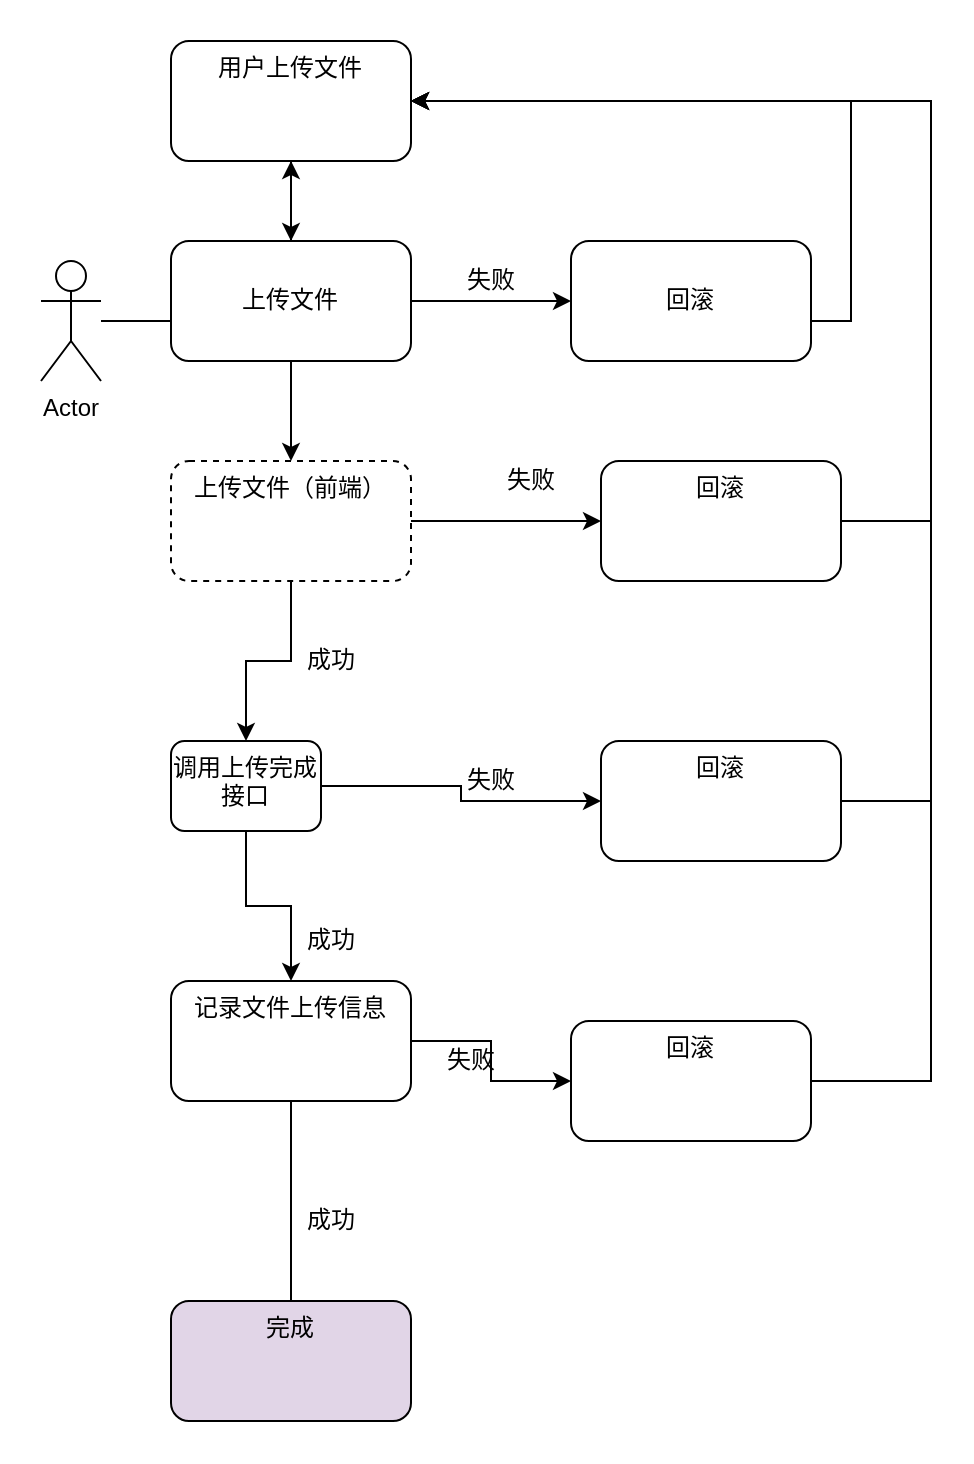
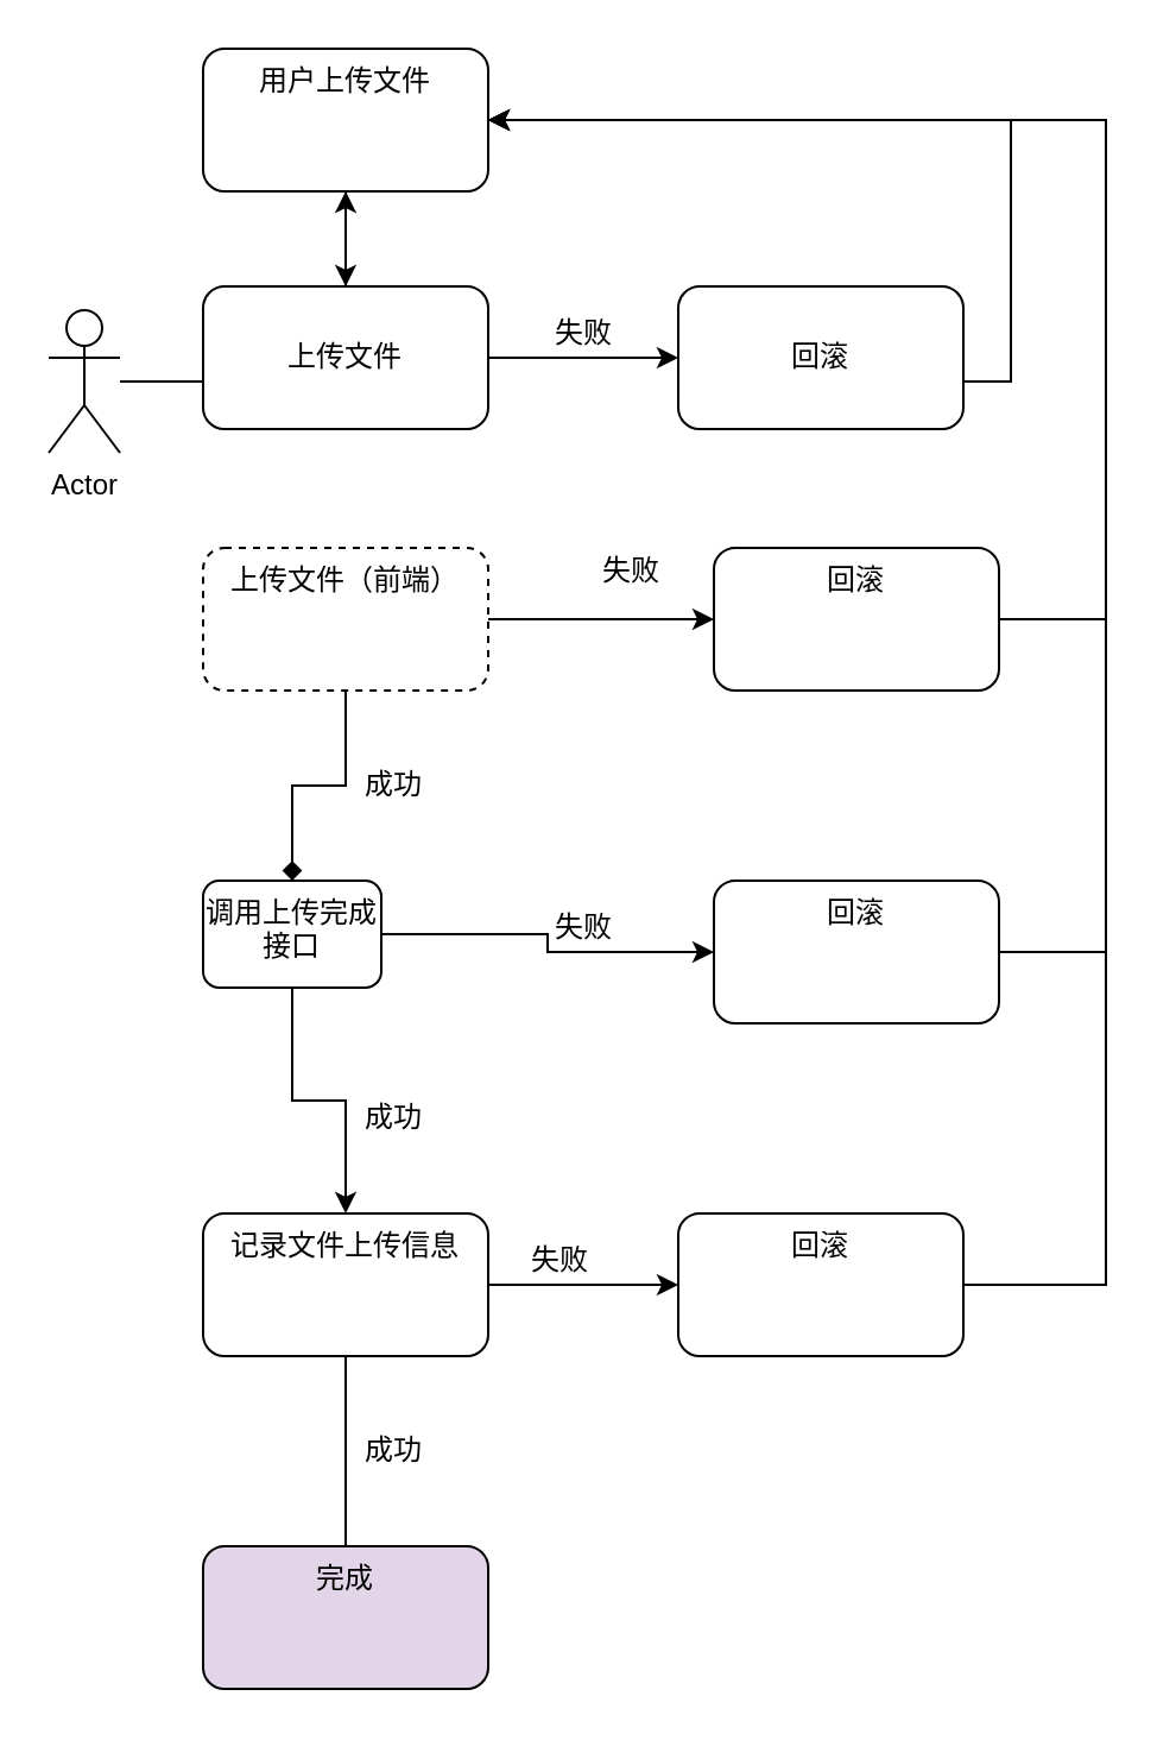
  <mxCell id="0" />
  <mxCell id="1" parent="0" />
  <mxCell id="2" value="" style="edgeStyle=orthogonalEdgeStyle;rounded=0;orthogonalLoop=1;jettySize=auto;html=1;" edge="1" parent="1" source="3" target="5"><mxGeometry relative="1" as="geometry" /></mxCell>
  <mxCell id="3" value="Actor" style="shape=umlActor;verticalLabelPosition=bottom;verticalAlign=top;html=1;outlineConnect=0;" vertex="1" parent="1"><mxGeometry x="20" y="130" width="30" height="60" as="geometry" /></mxCell>
  <mxCell id="4" value="" style="edgeStyle=orthogonalEdgeStyle;rounded=0;orthogonalLoop=1;jettySize=auto;html=1;" edge="1" parent="1" source="5" target="18"><mxGeometry relative="1" as="geometry" /></mxCell>
  <mxCell id="5" value="用户上传文件" style="rounded=1;whiteSpace=wrap;html=1;verticalAlign=top;" vertex="1" parent="1"><mxGeometry x="85" y="20" width="120" height="60" as="geometry" /></mxCell>
  <mxCell id="6" value="" style="edgeStyle=orthogonalEdgeStyle;rounded=0;orthogonalLoop=1;jettySize=auto;html=1;" edge="1" parent="1" source="8" target="9"><mxGeometry relative="1" as="geometry" /></mxCell>
- <mxCell id="7" value="" style="edgeStyle=orthogonalEdgeStyle;rounded=0;orthogonalLoop=1;jettySize=auto;html=1;" edge="1" parent="1" source="8" target="13"><mxGeometry relative="1" as="geometry" /></mxCell>
+ <mxCell id="7" value="" style="edgeStyle=orthogonalEdgeStyle;rounded=0;orthogonalLoop=1;jettySize=auto;html=1;endArrow=diamond;" edge="1" parent="1" source="8" target="13"><mxGeometry relative="1" as="geometry" /></mxCell>
  <mxCell id="8" value="上传文件（前端）" style="whiteSpace=wrap;html=1;verticalAlign=top;rounded=1;dashed=1;" vertex="1" parent="1"><mxGeometry x="85" y="230" width="120" height="60" as="geometry" /></mxCell>
  <mxCell id="9" value="回滚" style="whiteSpace=wrap;html=1;verticalAlign=top;rounded=1;" vertex="1" parent="1"><mxGeometry x="300" y="230" width="120" height="60" as="geometry" /></mxCell>
  <mxCell id="10" value="失败" style="text;html=1;align=center;verticalAlign=middle;resizable=0;points=[];autosize=1;strokeColor=none;fillColor=none;" vertex="1" parent="1"><mxGeometry x="245" y="230" width="40" height="20" as="geometry" /></mxCell>
  <mxCell id="11" value="" style="edgeStyle=orthogonalEdgeStyle;rounded=0;orthogonalLoop=1;jettySize=auto;html=1;" edge="1" parent="1" source="13" target="15"><mxGeometry relative="1" as="geometry" /></mxCell>
  <mxCell id="12" value="" style="edgeStyle=orthogonalEdgeStyle;rounded=0;orthogonalLoop=1;jettySize=auto;html=1;" edge="1" parent="1" source="13" target="25"><mxGeometry relative="1" as="geometry" /></mxCell>
  <mxCell id="13" value="调用上传完成接口" style="whiteSpace=wrap;html=1;verticalAlign=top;rounded=1;" vertex="1" parent="1"><mxGeometry x="85" y="370" width="75" height="45" as="geometry" /></mxCell>
  <mxCell id="14" value="成功" style="text;html=1;align=center;verticalAlign=middle;resizable=0;points=[];autosize=1;strokeColor=none;fillColor=none;" vertex="1" parent="1"><mxGeometry x="145" y="320" width="40" height="20" as="geometry" /></mxCell>
  <mxCell id="15" value="回滚" style="whiteSpace=wrap;html=1;verticalAlign=top;rounded=1;" vertex="1" parent="1"><mxGeometry x="300" y="370" width="120" height="60" as="geometry" /></mxCell>
- <mxCell id="16" value="" style="edgeStyle=orthogonalEdgeStyle;rounded=0;orthogonalLoop=1;jettySize=auto;html=1;" edge="1" parent="1" source="18" target="8"><mxGeometry relative="1" as="geometry" /></mxCell>
  <mxCell id="17" value="" style="edgeStyle=orthogonalEdgeStyle;rounded=0;orthogonalLoop=1;jettySize=auto;html=1;" edge="1" parent="1" source="18" target="19"><mxGeometry relative="1" as="geometry" /></mxCell>
  <mxCell id="18" value="上传文件" style="rounded=1;whiteSpace=wrap;html=1;" vertex="1" parent="1"><mxGeometry x="85" y="120" width="120" height="60" as="geometry" /></mxCell>
  <mxCell id="19" value="回滚" style="whiteSpace=wrap;html=1;rounded=1;" vertex="1" parent="1"><mxGeometry x="285" y="120" width="120" height="60" as="geometry" /></mxCell>
  <mxCell id="20" value="失败" style="text;html=1;align=center;verticalAlign=middle;resizable=0;points=[];autosize=1;strokeColor=none;fillColor=none;" vertex="1" parent="1"><mxGeometry x="225" y="130" width="40" height="20" as="geometry" /></mxCell>
  <mxCell id="21" value="" style="endArrow=classic;html=1;rounded=0;entryX=1;entryY=0.5;entryDx=0;entryDy=0;" edge="1" parent="1" target="5"><mxGeometry width="50" height="50" relative="1" as="geometry"><mxPoint x="405" y="160" as="sourcePoint" /><mxPoint x="425" y="50" as="targetPoint" /><Array as="points"><mxPoint x="425" y="160" /><mxPoint x="425" y="50" /></Array></mxGeometry></mxCell>
  <mxCell id="22" value="失败" style="text;html=1;align=center;verticalAlign=middle;resizable=0;points=[];autosize=1;strokeColor=none;fillColor=none;" vertex="1" parent="1"><mxGeometry x="225" y="380" width="40" height="20" as="geometry" /></mxCell>
  <mxCell id="23" value="" style="edgeStyle=orthogonalEdgeStyle;rounded=0;orthogonalLoop=1;jettySize=auto;html=1;" edge="1" parent="1" source="25" target="27"><mxGeometry relative="1" as="geometry" /></mxCell>
  <mxCell id="24" value="" style="edgeStyle=orthogonalEdgeStyle;rounded=0;orthogonalLoop=1;jettySize=auto;html=1;endArrow=none;" edge="1" parent="1" source="25" target="29"><mxGeometry relative="1" as="geometry" /></mxCell>
- <mxCell id="25" value="记录文件上传信息" style="whiteSpace=wrap;html=1;verticalAlign=top;rounded=1;" vertex="1" parent="1"><mxGeometry x="85" y="490" width="120" height="60" as="geometry" /></mxCell>
+ <mxCell id="25" value="记录文件上传信息" style="whiteSpace=wrap;html=1;verticalAlign=top;rounded=1;" vertex="1" parent="1"><mxGeometry x="85" y="510" width="120" height="60" as="geometry" /></mxCell>
  <mxCell id="26" value="成功" style="text;html=1;align=center;verticalAlign=middle;resizable=0;points=[];autosize=1;strokeColor=none;fillColor=none;" vertex="1" parent="1"><mxGeometry x="145" y="460" width="40" height="20" as="geometry" /></mxCell>
  <mxCell id="27" value="回滚" style="whiteSpace=wrap;html=1;verticalAlign=top;rounded=1;" vertex="1" parent="1"><mxGeometry x="285" y="510" width="120" height="60" as="geometry" /></mxCell>
  <mxCell id="28" value="失败" style="text;html=1;align=center;verticalAlign=middle;resizable=0;points=[];autosize=1;strokeColor=none;fillColor=none;" vertex="1" parent="1"><mxGeometry x="215" y="520" width="40" height="20" as="geometry" /></mxCell>
  <mxCell id="29" value="完成" style="whiteSpace=wrap;html=1;verticalAlign=top;rounded=1;fillColor=#e1d5e7;" vertex="1" parent="1"><mxGeometry x="85" y="650" width="120" height="60" as="geometry" /></mxCell>
  <mxCell id="30" value="成功" style="text;html=1;align=center;verticalAlign=middle;resizable=0;points=[];autosize=1;strokeColor=none;fillColor=none;" vertex="1" parent="1"><mxGeometry x="145" y="600" width="40" height="20" as="geometry" /></mxCell>
  <mxCell id="31" value="" style="endArrow=classic;html=1;rounded=0;entryX=1;entryY=0.5;entryDx=0;entryDy=0;exitX=1;exitY=0.5;exitDx=0;exitDy=0;" edge="1" parent="1" source="9"><mxGeometry width="50" height="50" relative="1" as="geometry"><mxPoint x="405" y="160" as="sourcePoint" /><mxPoint x="205" y="50" as="targetPoint" /><Array as="points"><mxPoint x="465" y="260" /><mxPoint x="465" y="50" /></Array></mxGeometry></mxCell>
  <mxCell id="32" value="" style="endArrow=classic;html=1;rounded=0;entryX=1;entryY=0.5;entryDx=0;entryDy=0;exitX=1;exitY=0.5;exitDx=0;exitDy=0;" edge="1" parent="1" source="15"><mxGeometry width="50" height="50" relative="1" as="geometry"><mxPoint x="420" y="260" as="sourcePoint" /><mxPoint x="205" y="50" as="targetPoint" /><Array as="points"><mxPoint x="465" y="400" /><mxPoint x="465" y="50" /></Array></mxGeometry></mxCell>
  <mxCell id="33" value="" style="endArrow=classic;html=1;rounded=0;entryX=1;entryY=0.5;entryDx=0;entryDy=0;exitX=1;exitY=0.5;exitDx=0;exitDy=0;" edge="1" parent="1" source="27" target="5"><mxGeometry width="50" height="50" relative="1" as="geometry"><mxPoint x="430" y="410" as="sourcePoint" /><mxPoint x="215" y="60" as="targetPoint" /><Array as="points"><mxPoint x="465" y="540" /><mxPoint x="465" y="50" /></Array></mxGeometry></mxCell>
